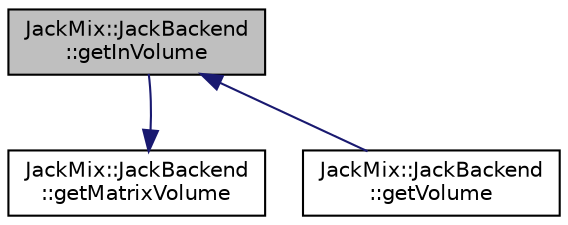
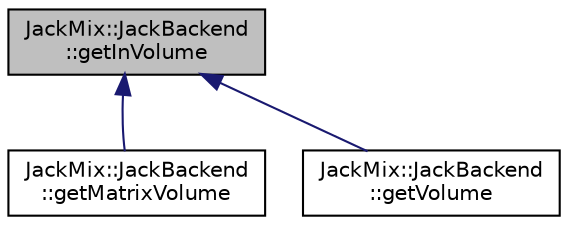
  digraph {
    rankdir=TB
    node [color=black fillcolor=white fontname=Helvetica fontsize=10 shape=record style=filled]
    edge [color=midnightblue dir=back fontname=Helvetica fontsize=10 labelfontname=Helvetica labelfontsize=10 style=solid]
    n1 [fillcolor=grey75 fontcolor=black height=0.2 label="JackMix::JackBackend\l::getInVolume" width=0.4]
    n2 [height=0.2 label="JackMix::JackBackend\l::getMatrixVolume" width=0.4]
    n3 [height=0.2 label="JackMix::JackBackend\l::getVolume" width=0.4]
-   n2 -> n1
+   n1 -> n2
    n1 -> n3
  }
